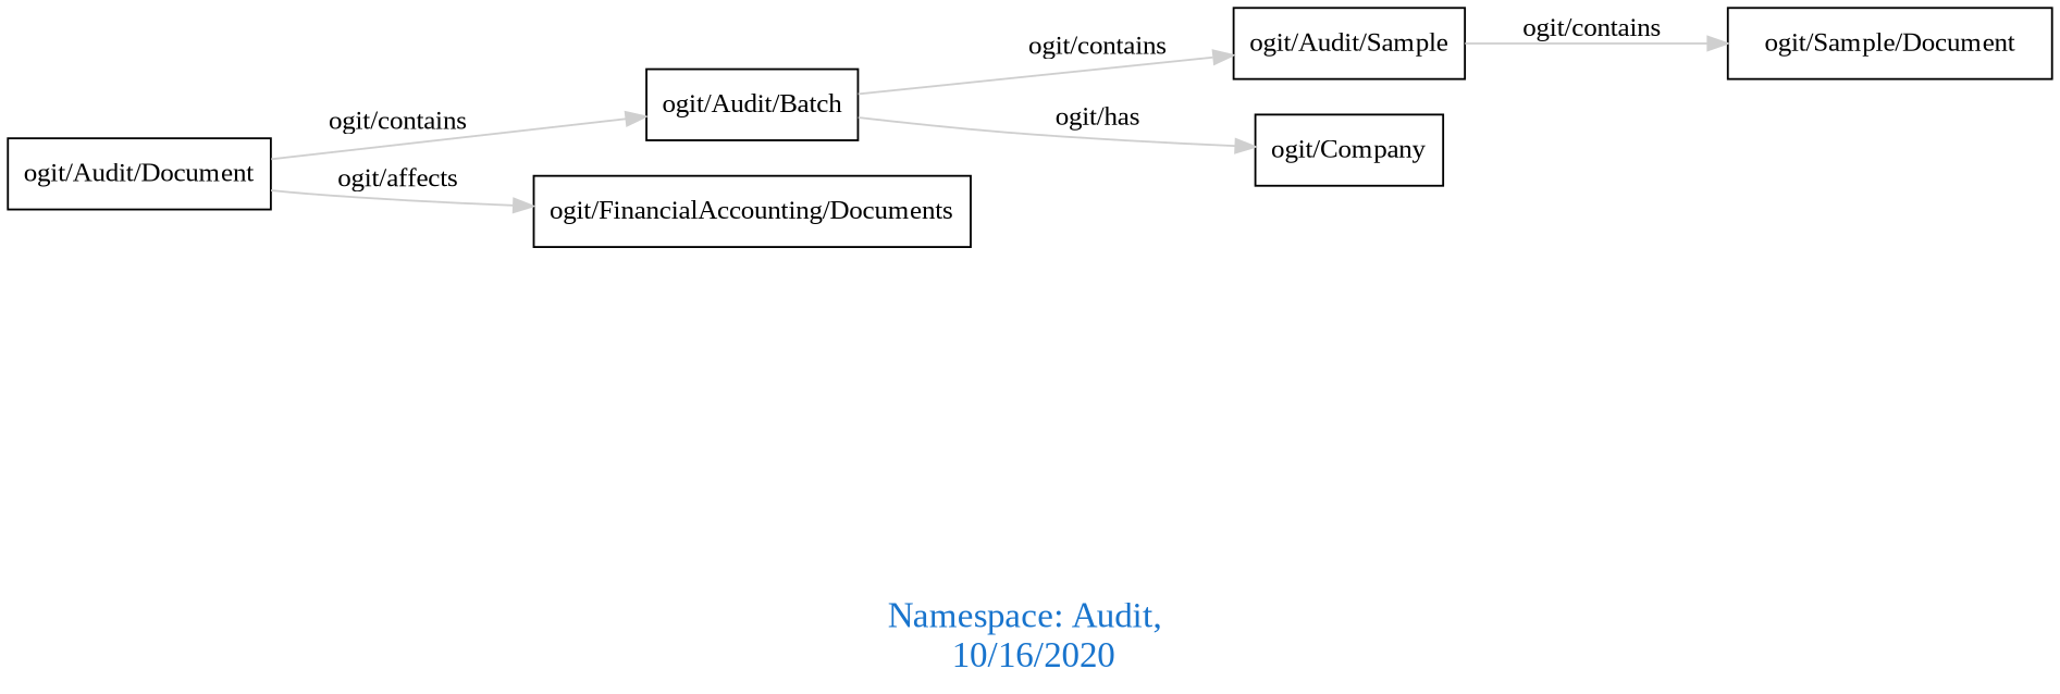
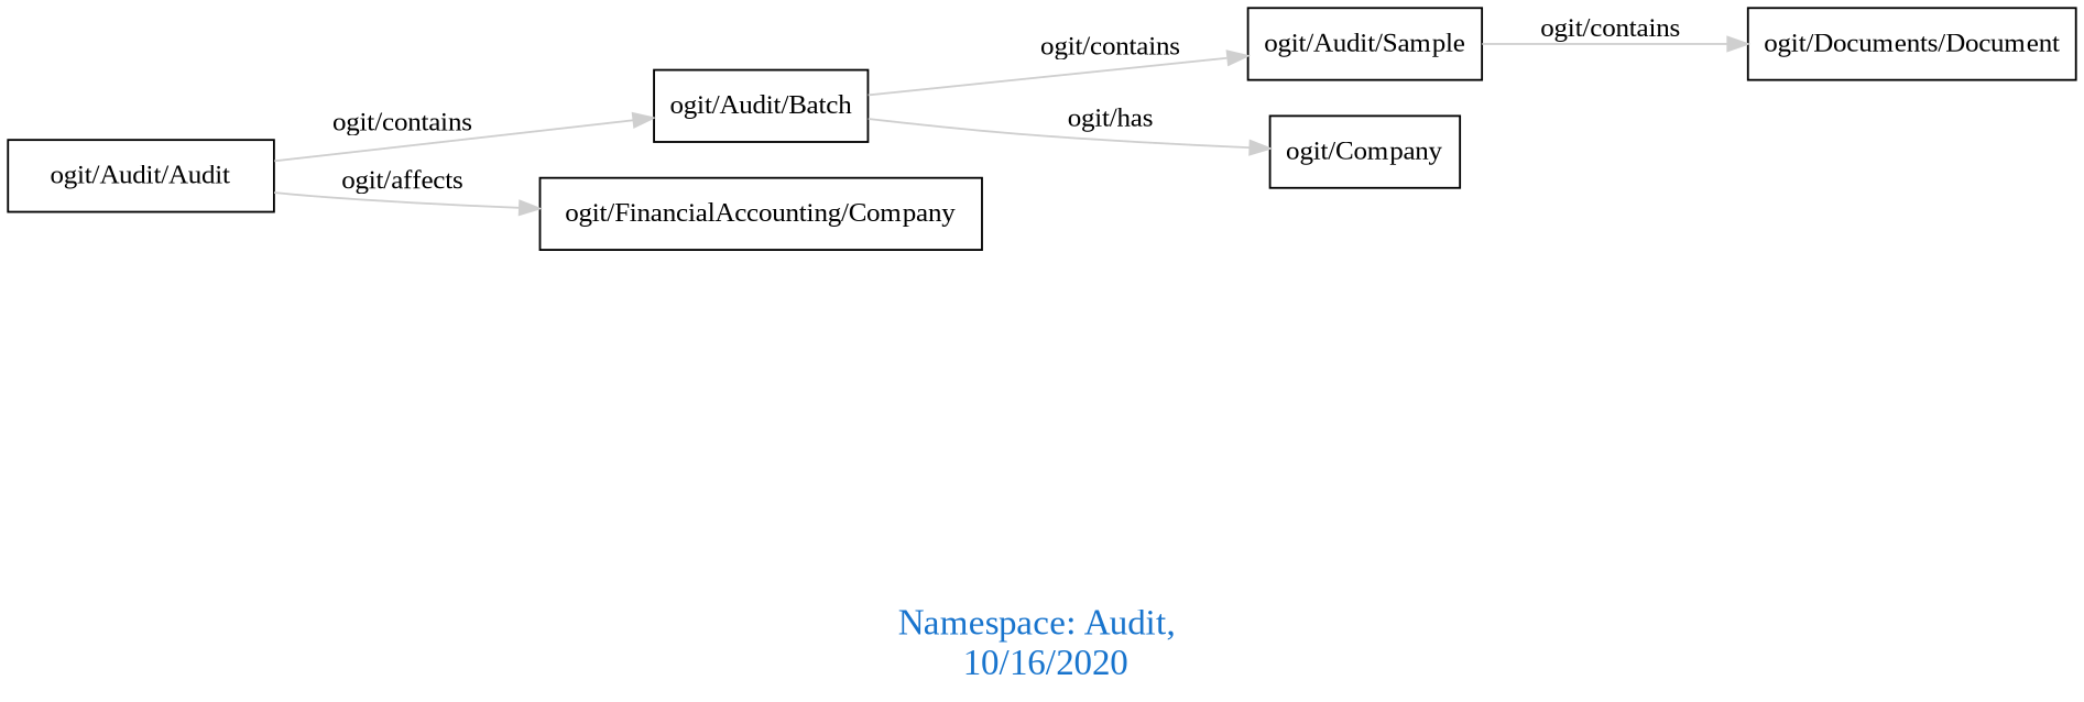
  digraph {
    fontcolor=dodgerblue3
    fontname="Liberation Serif"
    fontsize=18
    label="\n\n\nNamespace: Audit, \n 10/16/2020"
    rankdir=LR
    node [fontname="Liberation Serif" shape=polygon]
    edge [color=gray81 fontname="Liberation Serif"]
-   "ogit/Audit/Audit" [label="ogit/Audit/Document"]
+   "ogit/Audit/Audit"
    "ogit/Audit/Batch"
-   "ogit/FinancialAccounting/Company" [label="ogit/FinancialAccounting/Documents"]
+   "ogit/FinancialAccounting/Company"
    "ogit/Audit/Sample"
    n5 [label="ogit/Company"]
-   "ogit/Documents/Document" [label="ogit/Sample/Document"]
+   "ogit/Documents/Document"
    "ogit/Audit/Audit" -> "ogit/Audit/Batch" [label="   ogit/contains    "]
    "ogit/Audit/Audit" -> "ogit/FinancialAccounting/Company" [label="   ogit/affects    "]
    "ogit/Audit/Batch" -> "ogit/Audit/Sample" [label="   ogit/contains    "]
    "ogit/Audit/Batch" -> n5 [label="   ogit/has    "]
    "ogit/Audit/Sample" -> "ogit/Documents/Document" [label="   ogit/contains    "]
  }
